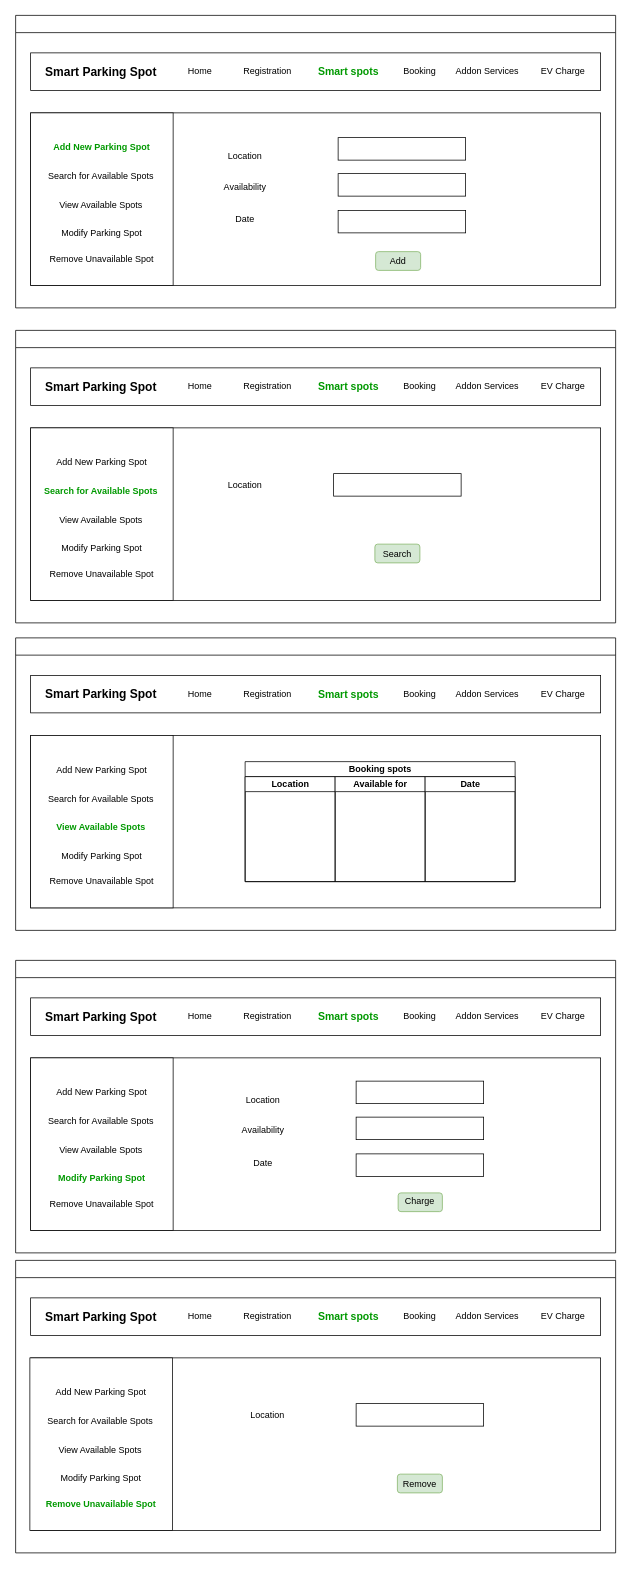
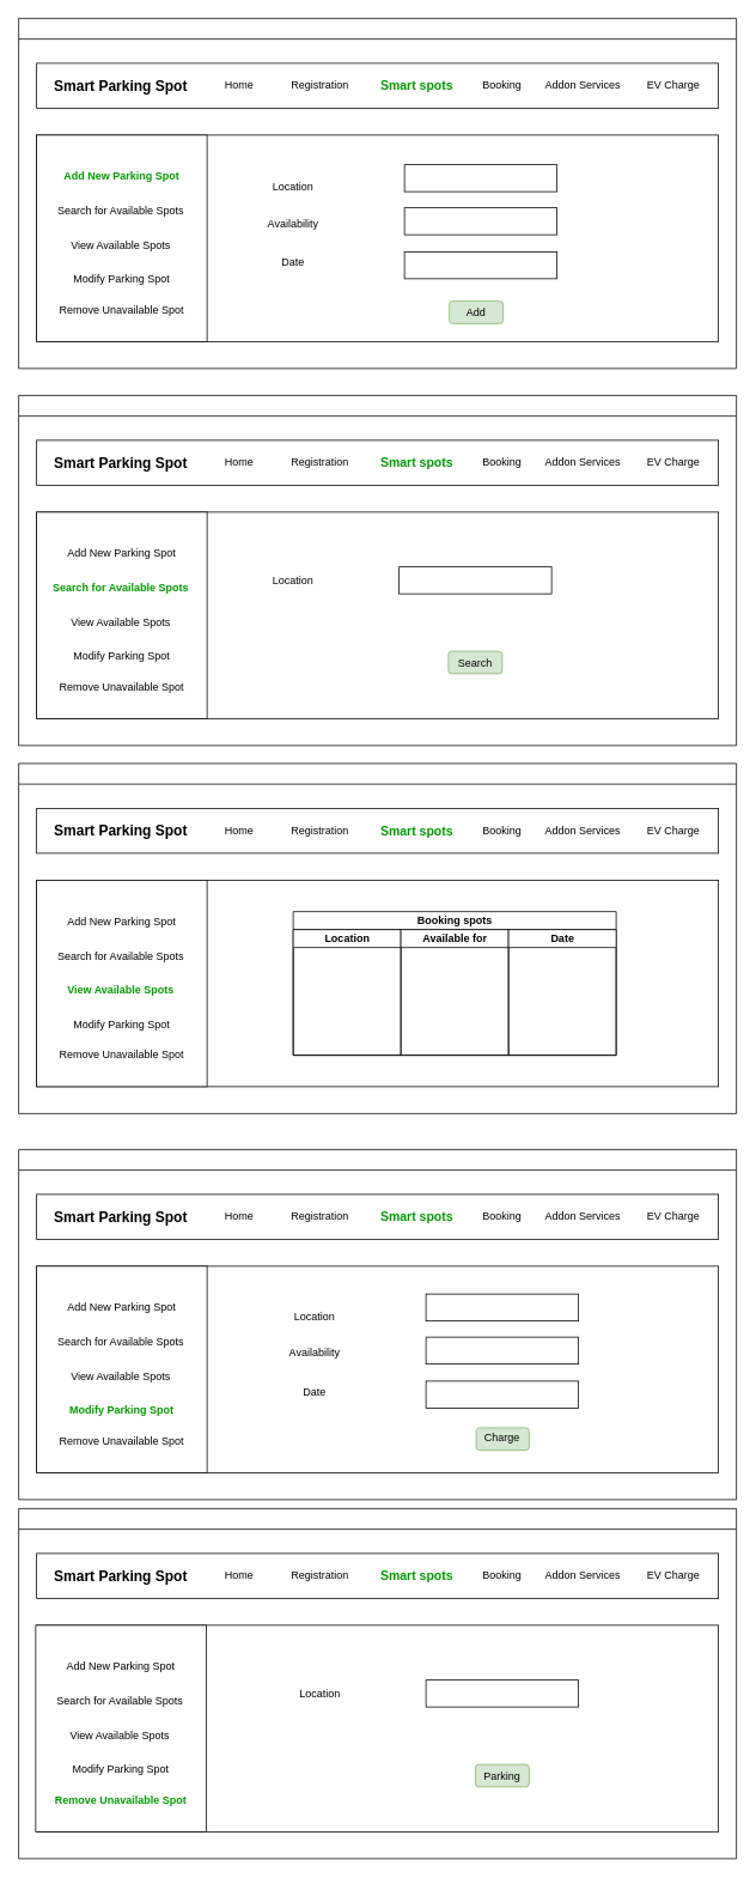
  <mxCell id="0" />
  <mxCell id="1" parent="0" />
  <mxCell id="2" value="" style="swimlane;whiteSpace=wrap;html=1;" vertex="1" parent="1"><mxGeometry x="20" y="20" width="800" height="390" as="geometry" /></mxCell>
  <mxCell id="3" value="" style="rounded=0;whiteSpace=wrap;html=1;" vertex="1" parent="2"><mxGeometry x="20" y="50" width="760" height="50" as="geometry" /></mxCell>
  <mxCell id="4" value="" style="rounded=0;whiteSpace=wrap;html=1;" vertex="1" parent="2"><mxGeometry x="20" y="130" width="760" height="230" as="geometry" /></mxCell>
  <mxCell id="5" value="&lt;font style=&quot;font-size: 16px;&quot;&gt;Smart Parking Spot&lt;/font&gt;" style="text;html=1;align=center;verticalAlign=middle;whiteSpace=wrap;rounded=0;strokeWidth=0;glass=0;shadow=0;fontStyle=1;labelBackgroundColor=none;fontSize=18;" vertex="1" parent="2"><mxGeometry x="29" y="60" width="170" height="30" as="geometry" /></mxCell>
  <mxCell id="6" value="Home" style="text;html=1;align=center;verticalAlign=middle;whiteSpace=wrap;rounded=0;" vertex="1" parent="2"><mxGeometry x="216" y="60" width="60" height="30" as="geometry" /></mxCell>
  <mxCell id="7" value="Booking" style="text;html=1;align=center;verticalAlign=middle;whiteSpace=wrap;rounded=0;" vertex="1" parent="2"><mxGeometry x="509" y="60" width="60" height="30" as="geometry" /></mxCell>
  <mxCell id="8" value="&lt;b&gt;&lt;font style=&quot;font-size: 14px;&quot; color=&quot;#009900&quot;&gt;Smart spots&lt;/font&gt;&lt;/b&gt;" style="text;html=1;align=center;verticalAlign=middle;whiteSpace=wrap;rounded=0;" vertex="1" parent="2"><mxGeometry x="399" y="60" width="90" height="30" as="geometry" /></mxCell>
  <mxCell id="9" value="Registration" style="text;html=1;align=center;verticalAlign=middle;whiteSpace=wrap;rounded=0;" vertex="1" parent="2"><mxGeometry x="306" y="60" width="60" height="30" as="geometry" /></mxCell>
  <mxCell id="10" value="Addon Services" style="text;html=1;align=center;verticalAlign=middle;whiteSpace=wrap;rounded=0;" vertex="1" parent="2"><mxGeometry x="584" y="60" width="90" height="30" as="geometry" /></mxCell>
  <mxCell id="11" value="EV Charge" style="text;html=1;align=center;verticalAlign=middle;whiteSpace=wrap;rounded=0;" vertex="1" parent="2"><mxGeometry x="690" y="60" width="80" height="30" as="geometry" /></mxCell>
  <mxCell id="12" value="" style="rounded=0;whiteSpace=wrap;html=1;" vertex="1" parent="2"><mxGeometry x="20" y="130" width="190" height="230" as="geometry" /></mxCell>
  <mxCell id="13" value="&lt;b&gt;&lt;font color=&quot;#009900&quot;&gt;Add New Parking Spot&lt;/font&gt;&lt;/b&gt;" style="text;html=1;align=center;verticalAlign=middle;whiteSpace=wrap;rounded=0;" vertex="1" parent="2"><mxGeometry x="40" y="161" width="150" height="30" as="geometry" /></mxCell>
  <mxCell id="14" value="Search for Available Spots" style="text;html=1;align=center;verticalAlign=middle;whiteSpace=wrap;rounded=0;" vertex="1" parent="2"><mxGeometry x="34" y="200" width="160" height="30" as="geometry" /></mxCell>
  <mxCell id="15" value="View Available Spots" style="text;html=1;align=center;verticalAlign=middle;whiteSpace=wrap;rounded=0;" vertex="1" parent="2"><mxGeometry x="49" y="238" width="130" height="30" as="geometry" /></mxCell>
  <mxCell id="16" value="Modify Parking Spot" style="text;html=1;align=center;verticalAlign=middle;whiteSpace=wrap;rounded=0;" vertex="1" parent="2"><mxGeometry x="40" y="276" width="150" height="30" as="geometry" /></mxCell>
  <mxCell id="17" value="Remove Unavailable Spot" style="text;html=1;align=center;verticalAlign=middle;whiteSpace=wrap;rounded=0;" vertex="1" parent="2"><mxGeometry x="40" y="310" width="150" height="30" as="geometry" /></mxCell>
  <mxCell id="18" value="" style="rounded=0;whiteSpace=wrap;html=1;" vertex="1" parent="2"><mxGeometry x="430" y="163" width="170" height="30" as="geometry" /></mxCell>
  <mxCell id="19" value="" style="rounded=0;whiteSpace=wrap;html=1;" vertex="1" parent="2"><mxGeometry x="430" y="260" width="170" height="30" as="geometry" /></mxCell>
  <mxCell id="20" value="" style="rounded=0;whiteSpace=wrap;html=1;" vertex="1" parent="2"><mxGeometry x="430" y="211" width="170" height="30" as="geometry" /></mxCell>
  <mxCell id="21" value="Location" style="text;html=1;align=center;verticalAlign=middle;whiteSpace=wrap;rounded=0;" vertex="1" parent="2"><mxGeometry x="276" y="173" width="60" height="30" as="geometry" /></mxCell>
  <mxCell id="22" value="Date" style="text;html=1;align=center;verticalAlign=middle;whiteSpace=wrap;rounded=0;" vertex="1" parent="2"><mxGeometry x="276" y="257" width="60" height="30" as="geometry" /></mxCell>
  <mxCell id="23" value="Availability" style="text;html=1;align=center;verticalAlign=middle;whiteSpace=wrap;rounded=0;" vertex="1" parent="2"><mxGeometry x="276" y="214" width="60" height="30" as="geometry" /></mxCell>
  <mxCell id="24" value="" style="rounded=1;whiteSpace=wrap;html=1;strokeColor=#82b366;fillColor=#d5e8d4;" vertex="1" parent="2"><mxGeometry x="480" y="315" width="60" height="25" as="geometry" /></mxCell>
  <mxCell id="25" value="Add" style="text;html=1;align=center;verticalAlign=middle;whiteSpace=wrap;rounded=0;" vertex="1" parent="2"><mxGeometry x="480" y="312.5" width="60" height="30" as="geometry" /></mxCell>
  <mxCell id="26" value="" style="swimlane;whiteSpace=wrap;html=1;" vertex="1" parent="1"><mxGeometry x="20" y="440" width="800" height="390" as="geometry" /></mxCell>
  <mxCell id="27" value="" style="rounded=0;whiteSpace=wrap;html=1;" vertex="1" parent="26"><mxGeometry x="20" y="50" width="760" height="50" as="geometry" /></mxCell>
  <mxCell id="28" value="" style="rounded=0;whiteSpace=wrap;html=1;" vertex="1" parent="26"><mxGeometry x="20" y="130" width="760" height="230" as="geometry" /></mxCell>
  <mxCell id="29" value="&lt;font style=&quot;font-size: 16px;&quot;&gt;Smart Parking Spot&lt;/font&gt;" style="text;html=1;align=center;verticalAlign=middle;whiteSpace=wrap;rounded=0;strokeWidth=0;glass=0;shadow=0;fontStyle=1;labelBackgroundColor=none;fontSize=18;" vertex="1" parent="26"><mxGeometry x="29" y="60" width="170" height="30" as="geometry" /></mxCell>
  <mxCell id="30" value="Home" style="text;html=1;align=center;verticalAlign=middle;whiteSpace=wrap;rounded=0;" vertex="1" parent="26"><mxGeometry x="216" y="60" width="60" height="30" as="geometry" /></mxCell>
  <mxCell id="31" value="Booking" style="text;html=1;align=center;verticalAlign=middle;whiteSpace=wrap;rounded=0;" vertex="1" parent="26"><mxGeometry x="509" y="60" width="60" height="30" as="geometry" /></mxCell>
  <mxCell id="32" value="&lt;b&gt;&lt;font style=&quot;font-size: 14px;&quot; color=&quot;#009900&quot;&gt;Smart spots&lt;/font&gt;&lt;/b&gt;" style="text;html=1;align=center;verticalAlign=middle;whiteSpace=wrap;rounded=0;" vertex="1" parent="26"><mxGeometry x="399" y="60" width="90" height="30" as="geometry" /></mxCell>
  <mxCell id="33" value="Registration" style="text;html=1;align=center;verticalAlign=middle;whiteSpace=wrap;rounded=0;" vertex="1" parent="26"><mxGeometry x="306" y="60" width="60" height="30" as="geometry" /></mxCell>
  <mxCell id="34" value="Addon Services" style="text;html=1;align=center;verticalAlign=middle;whiteSpace=wrap;rounded=0;" vertex="1" parent="26"><mxGeometry x="584" y="60" width="90" height="30" as="geometry" /></mxCell>
  <mxCell id="35" value="EV Charge" style="text;html=1;align=center;verticalAlign=middle;whiteSpace=wrap;rounded=0;" vertex="1" parent="26"><mxGeometry x="690" y="60" width="80" height="30" as="geometry" /></mxCell>
  <mxCell id="36" value="" style="rounded=0;whiteSpace=wrap;html=1;" vertex="1" parent="26"><mxGeometry x="20" y="130" width="190" height="230" as="geometry" /></mxCell>
  <mxCell id="37" value="Add New Parking Spot" style="text;html=1;align=center;verticalAlign=middle;whiteSpace=wrap;rounded=0;" vertex="1" parent="26"><mxGeometry x="40" y="161" width="150" height="30" as="geometry" /></mxCell>
  <mxCell id="38" value="&lt;b&gt;&lt;font color=&quot;#009900&quot;&gt;Search for Available Spots&lt;/font&gt;&lt;/b&gt;" style="text;html=1;align=center;verticalAlign=middle;whiteSpace=wrap;rounded=0;" vertex="1" parent="26"><mxGeometry x="34" y="200" width="160" height="30" as="geometry" /></mxCell>
  <mxCell id="39" value="View Available Spots" style="text;html=1;align=center;verticalAlign=middle;whiteSpace=wrap;rounded=0;" vertex="1" parent="26"><mxGeometry x="49" y="238" width="130" height="30" as="geometry" /></mxCell>
  <mxCell id="40" value="Modify Parking Spot" style="text;html=1;align=center;verticalAlign=middle;whiteSpace=wrap;rounded=0;" vertex="1" parent="26"><mxGeometry x="40" y="276" width="150" height="30" as="geometry" /></mxCell>
  <mxCell id="41" value="Remove Unavailable Spot" style="text;html=1;align=center;verticalAlign=middle;whiteSpace=wrap;rounded=0;" vertex="1" parent="26"><mxGeometry x="40" y="310" width="150" height="30" as="geometry" /></mxCell>
  <mxCell id="42" value="" style="rounded=0;whiteSpace=wrap;html=1;" vertex="1" parent="26"><mxGeometry x="424" y="191" width="170" height="30" as="geometry" /></mxCell>
  <mxCell id="43" value="Location" style="text;html=1;align=center;verticalAlign=middle;whiteSpace=wrap;rounded=0;" vertex="1" parent="26"><mxGeometry x="276" y="191" width="60" height="30" as="geometry" /></mxCell>
  <mxCell id="44" value="" style="rounded=1;whiteSpace=wrap;html=1;strokeColor=#82b366;fillColor=#d5e8d4;" vertex="1" parent="26"><mxGeometry x="479" y="285" width="60" height="25" as="geometry" /></mxCell>
  <mxCell id="45" value="Search" style="text;html=1;align=center;verticalAlign=middle;whiteSpace=wrap;rounded=0;" vertex="1" parent="26"><mxGeometry x="479" y="282.5" width="60" height="30" as="geometry" /></mxCell>
  <mxCell id="46" value="" style="swimlane;whiteSpace=wrap;html=1;" vertex="1" parent="1"><mxGeometry x="20" y="850" width="800" height="390" as="geometry" /></mxCell>
  <mxCell id="47" value="" style="rounded=0;whiteSpace=wrap;html=1;" vertex="1" parent="46"><mxGeometry x="20" y="50" width="760" height="50" as="geometry" /></mxCell>
  <mxCell id="48" value="" style="rounded=0;whiteSpace=wrap;html=1;" vertex="1" parent="46"><mxGeometry x="20" y="130" width="760" height="230" as="geometry" /></mxCell>
  <mxCell id="49" value="&lt;font style=&quot;font-size: 16px;&quot;&gt;Smart Parking Spot&lt;/font&gt;" style="text;html=1;align=center;verticalAlign=middle;whiteSpace=wrap;rounded=0;strokeWidth=0;glass=0;shadow=0;fontStyle=1;labelBackgroundColor=none;fontSize=18;" vertex="1" parent="46"><mxGeometry x="29" y="60" width="170" height="30" as="geometry" /></mxCell>
  <mxCell id="50" value="Home" style="text;html=1;align=center;verticalAlign=middle;whiteSpace=wrap;rounded=0;" vertex="1" parent="46"><mxGeometry x="216" y="60" width="60" height="30" as="geometry" /></mxCell>
  <mxCell id="51" value="Booking" style="text;html=1;align=center;verticalAlign=middle;whiteSpace=wrap;rounded=0;" vertex="1" parent="46"><mxGeometry x="509" y="60" width="60" height="30" as="geometry" /></mxCell>
  <mxCell id="52" value="&lt;b&gt;&lt;font style=&quot;font-size: 14px;&quot; color=&quot;#009900&quot;&gt;Smart spots&lt;/font&gt;&lt;/b&gt;" style="text;html=1;align=center;verticalAlign=middle;whiteSpace=wrap;rounded=0;" vertex="1" parent="46"><mxGeometry x="399" y="60" width="90" height="30" as="geometry" /></mxCell>
  <mxCell id="53" value="Registration" style="text;html=1;align=center;verticalAlign=middle;whiteSpace=wrap;rounded=0;" vertex="1" parent="46"><mxGeometry x="306" y="60" width="60" height="30" as="geometry" /></mxCell>
  <mxCell id="54" value="Addon Services" style="text;html=1;align=center;verticalAlign=middle;whiteSpace=wrap;rounded=0;" vertex="1" parent="46"><mxGeometry x="584" y="60" width="90" height="30" as="geometry" /></mxCell>
  <mxCell id="55" value="EV Charge" style="text;html=1;align=center;verticalAlign=middle;whiteSpace=wrap;rounded=0;" vertex="1" parent="46"><mxGeometry x="690" y="60" width="80" height="30" as="geometry" /></mxCell>
  <mxCell id="56" value="" style="rounded=0;whiteSpace=wrap;html=1;" vertex="1" parent="46"><mxGeometry x="20" y="130" width="190" height="230" as="geometry" /></mxCell>
  <mxCell id="57" value="Add New Parking Spot" style="text;html=1;align=center;verticalAlign=middle;whiteSpace=wrap;rounded=0;" vertex="1" parent="46"><mxGeometry x="40" y="161" width="150" height="30" as="geometry" /></mxCell>
  <mxCell id="58" value="Search for Available Spots" style="text;html=1;align=center;verticalAlign=middle;whiteSpace=wrap;rounded=0;" vertex="1" parent="46"><mxGeometry x="34" y="200" width="160" height="30" as="geometry" /></mxCell>
  <mxCell id="59" value="&lt;b&gt;&lt;font color=&quot;#009900&quot;&gt;View Available Spots&lt;/font&gt;&lt;/b&gt;" style="text;html=1;align=center;verticalAlign=middle;whiteSpace=wrap;rounded=0;" vertex="1" parent="46"><mxGeometry x="49" y="238" width="130" height="30" as="geometry" /></mxCell>
  <mxCell id="60" value="Modify Parking Spot" style="text;html=1;align=center;verticalAlign=middle;whiteSpace=wrap;rounded=0;" vertex="1" parent="46"><mxGeometry x="40" y="276" width="150" height="30" as="geometry" /></mxCell>
  <mxCell id="61" value="Remove Unavailable Spot" style="text;html=1;align=center;verticalAlign=middle;whiteSpace=wrap;rounded=0;" vertex="1" parent="46"><mxGeometry x="40" y="310" width="150" height="30" as="geometry" /></mxCell>
  <mxCell id="62" value="Booking spots" style="swimlane;childLayout=stackLayout;resizeParent=1;resizeParentMax=0;startSize=20;html=1;" vertex="1" parent="46"><mxGeometry x="306" y="165" width="360" height="160" as="geometry" /></mxCell>
  <mxCell id="63" value="Location" style="swimlane;startSize=20;html=1;" vertex="1" parent="62"><mxGeometry y="20" width="120" height="140" as="geometry" /></mxCell>
  <mxCell id="64" value="Available for" style="swimlane;startSize=20;html=1;" vertex="1" parent="62"><mxGeometry x="120" y="20" width="120" height="140" as="geometry" /></mxCell>
  <mxCell id="65" value="Date" style="swimlane;startSize=20;html=1;" vertex="1" parent="62"><mxGeometry x="240" y="20" width="120" height="140" as="geometry" /></mxCell>
  <mxCell id="66" value="" style="swimlane;whiteSpace=wrap;html=1;" vertex="1" parent="1"><mxGeometry x="20" y="1280" width="800" height="390" as="geometry" /></mxCell>
  <mxCell id="67" value="" style="rounded=0;whiteSpace=wrap;html=1;" vertex="1" parent="66"><mxGeometry x="20" y="50" width="760" height="50" as="geometry" /></mxCell>
  <mxCell id="68" value="" style="rounded=0;whiteSpace=wrap;html=1;" vertex="1" parent="66"><mxGeometry x="20" y="130" width="760" height="230" as="geometry" /></mxCell>
  <mxCell id="69" value="&lt;font style=&quot;font-size: 16px;&quot;&gt;Smart Parking Spot&lt;/font&gt;" style="text;html=1;align=center;verticalAlign=middle;whiteSpace=wrap;rounded=0;strokeWidth=0;glass=0;shadow=0;fontStyle=1;labelBackgroundColor=none;fontSize=18;" vertex="1" parent="66"><mxGeometry x="29" y="60" width="170" height="30" as="geometry" /></mxCell>
  <mxCell id="70" value="Home" style="text;html=1;align=center;verticalAlign=middle;whiteSpace=wrap;rounded=0;" vertex="1" parent="66"><mxGeometry x="216" y="60" width="60" height="30" as="geometry" /></mxCell>
  <mxCell id="71" value="Booking" style="text;html=1;align=center;verticalAlign=middle;whiteSpace=wrap;rounded=0;" vertex="1" parent="66"><mxGeometry x="509" y="60" width="60" height="30" as="geometry" /></mxCell>
  <mxCell id="72" value="&lt;b&gt;&lt;font style=&quot;font-size: 14px;&quot; color=&quot;#009900&quot;&gt;Smart spots&lt;/font&gt;&lt;/b&gt;" style="text;html=1;align=center;verticalAlign=middle;whiteSpace=wrap;rounded=0;" vertex="1" parent="66"><mxGeometry x="399" y="60" width="90" height="30" as="geometry" /></mxCell>
  <mxCell id="73" value="Registration" style="text;html=1;align=center;verticalAlign=middle;whiteSpace=wrap;rounded=0;" vertex="1" parent="66"><mxGeometry x="306" y="60" width="60" height="30" as="geometry" /></mxCell>
  <mxCell id="74" value="Addon Services" style="text;html=1;align=center;verticalAlign=middle;whiteSpace=wrap;rounded=0;" vertex="1" parent="66"><mxGeometry x="584" y="60" width="90" height="30" as="geometry" /></mxCell>
  <mxCell id="75" value="EV Charge" style="text;html=1;align=center;verticalAlign=middle;whiteSpace=wrap;rounded=0;" vertex="1" parent="66"><mxGeometry x="690" y="60" width="80" height="30" as="geometry" /></mxCell>
  <mxCell id="76" value="" style="rounded=0;whiteSpace=wrap;html=1;" vertex="1" parent="66"><mxGeometry x="20" y="130" width="190" height="230" as="geometry" /></mxCell>
  <mxCell id="77" value="Add New Parking Spot" style="text;html=1;align=center;verticalAlign=middle;whiteSpace=wrap;rounded=0;" vertex="1" parent="66"><mxGeometry x="40" y="161" width="150" height="30" as="geometry" /></mxCell>
  <mxCell id="78" value="Search for Available Spots" style="text;html=1;align=center;verticalAlign=middle;whiteSpace=wrap;rounded=0;" vertex="1" parent="66"><mxGeometry x="34" y="200" width="160" height="30" as="geometry" /></mxCell>
  <mxCell id="79" value="View Available Spots" style="text;html=1;align=center;verticalAlign=middle;whiteSpace=wrap;rounded=0;" vertex="1" parent="66"><mxGeometry x="49" y="238" width="130" height="30" as="geometry" /></mxCell>
  <mxCell id="80" value="&lt;b&gt;&lt;font color=&quot;#009900&quot;&gt;Modify Parking Spot&lt;/font&gt;&lt;/b&gt;" style="text;html=1;align=center;verticalAlign=middle;whiteSpace=wrap;rounded=0;" vertex="1" parent="66"><mxGeometry x="40" y="276" width="150" height="30" as="geometry" /></mxCell>
  <mxCell id="81" value="Remove Unavailable Spot" style="text;html=1;align=center;verticalAlign=middle;whiteSpace=wrap;rounded=0;" vertex="1" parent="66"><mxGeometry x="40" y="310" width="150" height="30" as="geometry" /></mxCell>
  <mxCell id="82" value="" style="rounded=0;whiteSpace=wrap;html=1;" vertex="1" parent="66"><mxGeometry x="454" y="161" width="170" height="30" as="geometry" /></mxCell>
  <mxCell id="83" value="" style="rounded=0;whiteSpace=wrap;html=1;" vertex="1" parent="66"><mxGeometry x="454" y="258" width="170" height="30" as="geometry" /></mxCell>
  <mxCell id="84" value="" style="rounded=0;whiteSpace=wrap;html=1;" vertex="1" parent="66"><mxGeometry x="454" y="209" width="170" height="30" as="geometry" /></mxCell>
  <mxCell id="85" value="Location" style="text;html=1;align=center;verticalAlign=middle;whiteSpace=wrap;rounded=0;" vertex="1" parent="66"><mxGeometry x="300" y="171" width="60" height="30" as="geometry" /></mxCell>
  <mxCell id="86" value="Date" style="text;html=1;align=center;verticalAlign=middle;whiteSpace=wrap;rounded=0;" vertex="1" parent="66"><mxGeometry x="300" y="255" width="60" height="30" as="geometry" /></mxCell>
  <mxCell id="87" value="Availability" style="text;html=1;align=center;verticalAlign=middle;whiteSpace=wrap;rounded=0;" vertex="1" parent="66"><mxGeometry x="300" y="212" width="60" height="30" as="geometry" /></mxCell>
  <mxCell id="88" value="" style="rounded=1;whiteSpace=wrap;html=1;strokeColor=#82b366;fillColor=#d5e8d4;" vertex="1" parent="66"><mxGeometry x="510" y="310" width="59" height="25" as="geometry" /></mxCell>
  <mxCell id="89" value="Charge" style="text;html=1;align=center;verticalAlign=middle;whiteSpace=wrap;rounded=0;" vertex="1" parent="66"><mxGeometry x="509" y="306" width="60" height="30" as="geometry" /></mxCell>
  <mxCell id="90" value="" style="swimlane;whiteSpace=wrap;html=1;" vertex="1" parent="1"><mxGeometry x="20" y="1680" width="800" height="390" as="geometry" /></mxCell>
  <mxCell id="91" value="" style="rounded=0;whiteSpace=wrap;html=1;" vertex="1" parent="90"><mxGeometry x="20" y="50" width="760" height="50" as="geometry" /></mxCell>
  <mxCell id="92" value="" style="rounded=0;whiteSpace=wrap;html=1;" vertex="1" parent="90"><mxGeometry x="20" y="130" width="760" height="230" as="geometry" /></mxCell>
  <mxCell id="93" value="&lt;font style=&quot;font-size: 16px;&quot;&gt;Smart Parking Spot&lt;/font&gt;" style="text;html=1;align=center;verticalAlign=middle;whiteSpace=wrap;rounded=0;strokeWidth=0;glass=0;shadow=0;fontStyle=1;labelBackgroundColor=none;fontSize=18;" vertex="1" parent="90"><mxGeometry x="29" y="60" width="170" height="30" as="geometry" /></mxCell>
  <mxCell id="94" value="Home" style="text;html=1;align=center;verticalAlign=middle;whiteSpace=wrap;rounded=0;" vertex="1" parent="90"><mxGeometry x="216" y="60" width="60" height="30" as="geometry" /></mxCell>
  <mxCell id="95" value="Booking" style="text;html=1;align=center;verticalAlign=middle;whiteSpace=wrap;rounded=0;" vertex="1" parent="90"><mxGeometry x="509" y="60" width="60" height="30" as="geometry" /></mxCell>
  <mxCell id="96" value="&lt;b&gt;&lt;font style=&quot;font-size: 14px;&quot; color=&quot;#009900&quot;&gt;Smart spots&lt;/font&gt;&lt;/b&gt;" style="text;html=1;align=center;verticalAlign=middle;whiteSpace=wrap;rounded=0;" vertex="1" parent="90"><mxGeometry x="399" y="60" width="90" height="30" as="geometry" /></mxCell>
  <mxCell id="97" value="Registration" style="text;html=1;align=center;verticalAlign=middle;whiteSpace=wrap;rounded=0;" vertex="1" parent="90"><mxGeometry x="306" y="60" width="60" height="30" as="geometry" /></mxCell>
  <mxCell id="98" value="Addon Services" style="text;html=1;align=center;verticalAlign=middle;whiteSpace=wrap;rounded=0;" vertex="1" parent="90"><mxGeometry x="584" y="60" width="90" height="30" as="geometry" /></mxCell>
  <mxCell id="99" value="EV Charge" style="text;html=1;align=center;verticalAlign=middle;whiteSpace=wrap;rounded=0;" vertex="1" parent="90"><mxGeometry x="690" y="60" width="80" height="30" as="geometry" /></mxCell>
  <mxCell id="100" value="" style="rounded=0;whiteSpace=wrap;html=1;" vertex="1" parent="90"><mxGeometry x="19" y="130" width="190" height="230" as="geometry" /></mxCell>
  <mxCell id="101" value="Add New Parking Spot" style="text;html=1;align=center;verticalAlign=middle;whiteSpace=wrap;rounded=0;" vertex="1" parent="90"><mxGeometry x="39" y="161" width="150" height="30" as="geometry" /></mxCell>
  <mxCell id="102" value="Search for Available Spots" style="text;html=1;align=center;verticalAlign=middle;whiteSpace=wrap;rounded=0;" vertex="1" parent="90"><mxGeometry x="33" y="200" width="160" height="30" as="geometry" /></mxCell>
  <mxCell id="103" value="View Available Spots" style="text;html=1;align=center;verticalAlign=middle;whiteSpace=wrap;rounded=0;" vertex="1" parent="90"><mxGeometry x="48" y="238" width="130" height="30" as="geometry" /></mxCell>
  <mxCell id="104" value="Modify Parking Spot" style="text;html=1;align=center;verticalAlign=middle;whiteSpace=wrap;rounded=0;" vertex="1" parent="90"><mxGeometry x="39" y="276" width="150" height="30" as="geometry" /></mxCell>
  <mxCell id="105" value="&lt;b&gt;&lt;font color=&quot;#009900&quot;&gt;Remove Unavailable Spot&lt;/font&gt;&lt;/b&gt;" style="text;html=1;align=center;verticalAlign=middle;whiteSpace=wrap;rounded=0;" vertex="1" parent="90"><mxGeometry x="39" y="310" width="150" height="30" as="geometry" /></mxCell>
  <mxCell id="106" value="" style="rounded=0;whiteSpace=wrap;html=1;" vertex="1" parent="90"><mxGeometry x="454" y="191" width="170" height="30" as="geometry" /></mxCell>
  <mxCell id="107" value="Location" style="text;html=1;align=center;verticalAlign=middle;whiteSpace=wrap;rounded=0;" vertex="1" parent="90"><mxGeometry x="306" y="191" width="60" height="30" as="geometry" /></mxCell>
  <mxCell id="108" value="" style="rounded=1;whiteSpace=wrap;html=1;strokeColor=#82b366;fillColor=#d5e8d4;" vertex="1" parent="90"><mxGeometry x="509" y="285" width="60" height="25" as="geometry" /></mxCell>
- <mxCell id="109" value="Remove" style="text;html=1;align=center;verticalAlign=middle;whiteSpace=wrap;rounded=0;" vertex="1" parent="90"><mxGeometry x="509" y="282.5" width="60" height="30" as="geometry" /></mxCell>
+ <mxCell id="109" value="Parking" style="text;html=1;align=center;verticalAlign=middle;whiteSpace=wrap;rounded=0;" vertex="1" parent="90"><mxGeometry x="509" y="282.5" width="60" height="30" as="geometry" /></mxCell>
